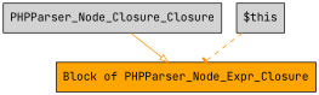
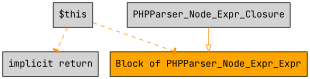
  digraph {
    fontname="JetBrains Mono"
    node [fillcolor=lightgrey fontname="JetBrains Mono" shape=box style=filled]
    edge [arrowhead=tee color=darkorange fontname="JetBrains Mono" style=dashed]
-   n2 [label=PHPParser_Node_Closure_Closure]
-   n3 [fillcolor=orange label="Block of PHPParser_Node_Expr_Closure"]
+   n1 [label="implicit return"]
+   n2 [label=PHPParser_Node_Expr_Closure]
+   n3 [fillcolor=orange label="Block of PHPParser_Node_Expr_Expr"]
    n4 [label="$this"]
    n2 -> n3 [arrowhead=onormal style=solid]
+   n4 -> n1
    n4 -> n3
  }
